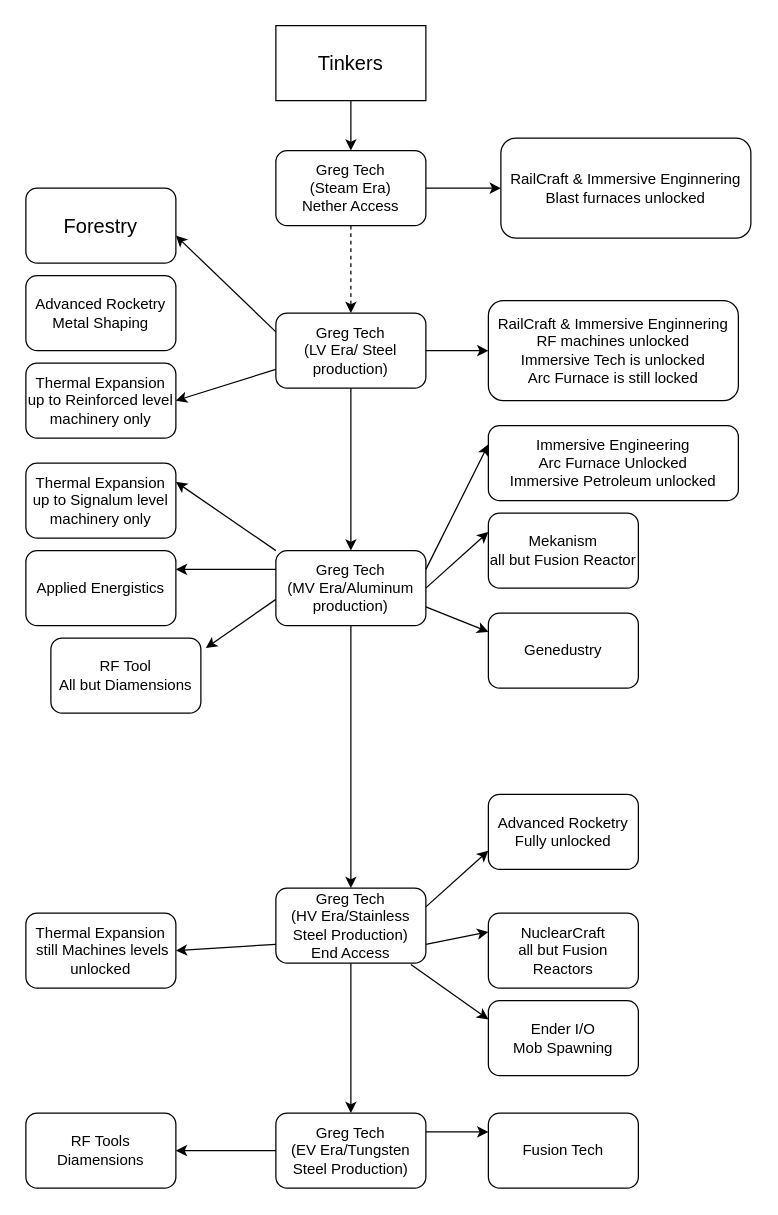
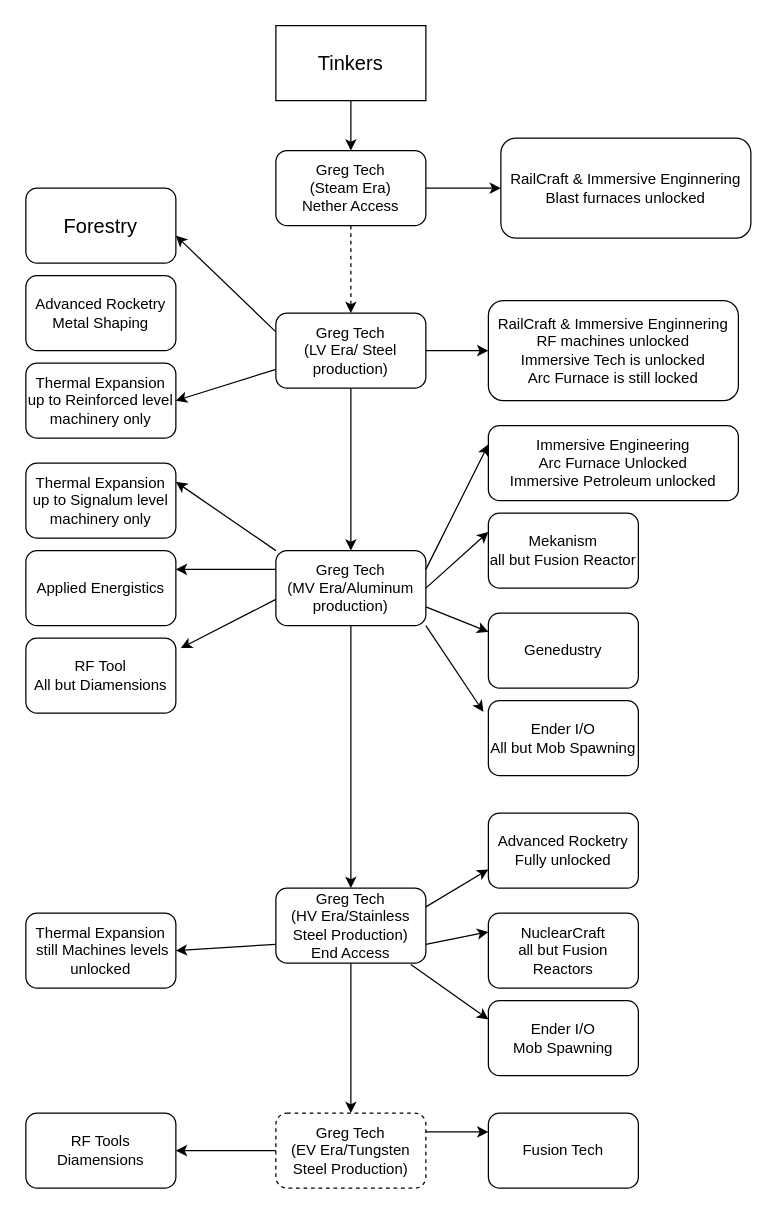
  <mxCell id="0" />
  <mxCell id="1" parent="0" />
  <mxCell id="2" style="edgeStyle=orthogonalEdgeStyle;rounded=0;orthogonalLoop=1;jettySize=auto;html=1;exitX=0.5;exitY=1;exitDx=0;exitDy=0;entryX=0.5;entryY=0;entryDx=0;entryDy=0;" edge="1" parent="1" source="3" target="5"><mxGeometry relative="1" as="geometry" /></mxCell>
  <mxCell id="3" value="&lt;font style=&quot;font-size: 16px&quot;&gt;Tinkers&lt;/font&gt;" style="rounded=0;whiteSpace=wrap;html=1;" parent="1" vertex="1"><mxGeometry x="220" y="20" width="120" height="60" as="geometry" /></mxCell>
  <mxCell id="4" value="&lt;font style=&quot;font-size: 16px&quot;&gt;Forestry&lt;/font&gt;" style="rounded=1;whiteSpace=wrap;html=1;" parent="1" vertex="1"><mxGeometry x="20" y="150" width="120" height="60" as="geometry" /></mxCell>
  <mxCell id="5" value="&lt;div&gt;Greg Tech &lt;br&gt;&lt;/div&gt;&lt;div&gt;(Steam Era)&lt;/div&gt;Nether Access" style="rounded=1;whiteSpace=wrap;html=1;" vertex="1" parent="1"><mxGeometry x="220" y="120" width="120" height="60" as="geometry" /></mxCell>
  <mxCell id="6" value="&lt;div&gt;Greg Tech&lt;/div&gt;&lt;div&gt;(LV Era/ Steel production)&lt;br&gt;&lt;/div&gt;" style="rounded=1;whiteSpace=wrap;html=1;" vertex="1" parent="1"><mxGeometry x="220" y="250" width="120" height="60" as="geometry" /></mxCell>
  <mxCell id="7" value="" style="endArrow=classic;html=1;exitX=0.5;exitY=1;exitDx=0;exitDy=0;entryX=0.5;entryY=0;entryDx=0;entryDy=0;dashed=1;" edge="1" parent="1" source="5" target="6"><mxGeometry width="50" height="50" relative="1" as="geometry"><mxPoint x="270" y="250" as="sourcePoint" /><mxPoint x="320" y="200" as="targetPoint" /></mxGeometry></mxCell>
  <mxCell id="8" value="&lt;div&gt;RailCraft &amp;amp; Immersive Enginnering&lt;/div&gt;&lt;div&gt;Blast &lt;span style=&quot;background-color: rgb(255 , 255 , 255)&quot;&gt;&lt;span style=&quot;background-position: 0% 0% ; background-repeat: repeat ; background-attachment: scroll ; background-image: none ; background-size: auto&quot;&gt;furnaces unlocked&lt;br&gt;&lt;/span&gt;&lt;/span&gt;&lt;/div&gt;" style="rounded=1;whiteSpace=wrap;html=1;" vertex="1" parent="1"><mxGeometry x="400" y="110" width="200" height="80" as="geometry" /></mxCell>
  <mxCell id="9" value="" style="endArrow=classic;html=1;exitX=1;exitY=0.5;exitDx=0;exitDy=0;entryX=0;entryY=0.5;entryDx=0;entryDy=0;" edge="1" parent="1" source="5" target="8"><mxGeometry width="50" height="50" relative="1" as="geometry"><mxPoint x="340" y="200" as="sourcePoint" /><mxPoint x="390" y="150" as="targetPoint" /></mxGeometry></mxCell>
  <mxCell id="10" value="&lt;div&gt;RailCraft &amp;amp; Immersive Enginnering&lt;/div&gt;&lt;div&gt;RF machines unlocked&lt;/div&gt;&lt;div&gt;Immersive Tech is unlocked&lt;br&gt;&lt;/div&gt;&lt;div&gt;Arc Furnace is still locked &lt;br&gt;&lt;/div&gt;" style="rounded=1;whiteSpace=wrap;html=1;" vertex="1" parent="1"><mxGeometry x="390" y="240" width="200" height="80" as="geometry" /></mxCell>
  <mxCell id="11" value="" style="endArrow=classic;html=1;exitX=1;exitY=0.5;exitDx=0;exitDy=0;entryX=0;entryY=0.5;entryDx=0;entryDy=0;" edge="1" parent="1" source="6" target="10"><mxGeometry width="50" height="50" relative="1" as="geometry"><mxPoint x="350" y="320" as="sourcePoint" /><mxPoint x="400" y="270" as="targetPoint" /></mxGeometry></mxCell>
  <mxCell id="12" value="&lt;div&gt;Greg Tech&lt;/div&gt;&lt;div&gt;(MV Era/Aluminum production)&lt;br&gt;&lt;/div&gt;" style="rounded=1;whiteSpace=wrap;html=1;" vertex="1" parent="1"><mxGeometry x="220" y="440" width="120" height="60" as="geometry" /></mxCell>
  <mxCell id="13" value="&lt;div&gt;Immersive Engineering&lt;/div&gt;&lt;div&gt;Arc Furnace Unlocked&lt;/div&gt;&lt;div&gt;Immersive Petroleum unlocked&lt;br&gt;&lt;/div&gt;" style="rounded=1;whiteSpace=wrap;html=1;" vertex="1" parent="1"><mxGeometry x="390" y="340" width="200" height="60" as="geometry" /></mxCell>
  <mxCell id="14" value="" style="endArrow=classic;html=1;exitX=0.5;exitY=1;exitDx=0;exitDy=0;entryX=0.5;entryY=0;entryDx=0;entryDy=0;" edge="1" parent="1" source="6" target="12"><mxGeometry width="50" height="50" relative="1" as="geometry"><mxPoint x="280" y="279.289" as="sourcePoint" /><mxPoint x="350" y="280" as="targetPoint" /></mxGeometry></mxCell>
  <mxCell id="15" value="" style="endArrow=classic;html=1;exitX=1;exitY=0.25;exitDx=0;exitDy=0;entryX=0;entryY=0.25;entryDx=0;entryDy=0;" edge="1" parent="1" source="12" target="13"><mxGeometry width="50" height="50" relative="1" as="geometry"><mxPoint x="340" y="450" as="sourcePoint" /><mxPoint x="390" y="400" as="targetPoint" /></mxGeometry></mxCell>
  <mxCell id="16" style="edgeStyle=orthogonalEdgeStyle;rounded=0;orthogonalLoop=1;jettySize=auto;html=1;exitX=0.5;exitY=1;exitDx=0;exitDy=0;entryX=0.5;entryY=0;entryDx=0;entryDy=0;" edge="1" parent="1" source="17" target="28"><mxGeometry relative="1" as="geometry" /></mxCell>
  <mxCell id="17" value="&lt;div&gt;Greg Tech&lt;/div&gt;&lt;div&gt;(HV Era/Stainless Steel Production)&lt;br&gt;&lt;/div&gt;&lt;div&gt;End Access&lt;br&gt;&lt;/div&gt;" style="rounded=1;whiteSpace=wrap;html=1;" vertex="1" parent="1"><mxGeometry x="220" y="710" width="120" height="60" as="geometry" /></mxCell>
  <mxCell id="18" value="" style="endArrow=classic;html=1;exitX=0.5;exitY=1;exitDx=0;exitDy=0;entryX=0.5;entryY=0;entryDx=0;entryDy=0;" edge="1" parent="1" source="12" target="17"><mxGeometry width="50" height="50" relative="1" as="geometry"><mxPoint x="280" y="410" as="sourcePoint" /><mxPoint x="330" y="360" as="targetPoint" /></mxGeometry></mxCell>
- <mxCell id="19" value="&lt;div&gt;Advanced Rocketry&lt;/div&gt;&lt;div&gt;Fully unlocked&lt;br&gt;&lt;/div&gt;" style="rounded=1;whiteSpace=wrap;html=1;" vertex="1" parent="1"><mxGeometry x="390" y="635" width="120" height="60" as="geometry" /></mxCell>
+ <mxCell id="19" value="&lt;div&gt;Advanced Rocketry&lt;/div&gt;&lt;div&gt;Fully unlocked&lt;br&gt;&lt;/div&gt;" style="rounded=1;whiteSpace=wrap;html=1;" vertex="1" parent="1"><mxGeometry x="390" y="650" width="120" height="60" as="geometry" /></mxCell>
  <mxCell id="20" value="&lt;div&gt;Advanced Rocketry&lt;/div&gt;&lt;div&gt;Metal Shaping&lt;br&gt;&lt;/div&gt;" style="rounded=1;whiteSpace=wrap;html=1;" vertex="1" parent="1"><mxGeometry x="20" y="220" width="120" height="60" as="geometry" /></mxCell>
  <mxCell id="21" value="" style="endArrow=classic;html=1;exitX=1;exitY=0.25;exitDx=0;exitDy=0;entryX=0;entryY=0.75;entryDx=0;entryDy=0;" edge="1" parent="1" source="17" target="19"><mxGeometry width="50" height="50" relative="1" as="geometry"><mxPoint x="350" y="790" as="sourcePoint" /><mxPoint x="400" y="740" as="targetPoint" /></mxGeometry></mxCell>
  <mxCell id="22" value="&lt;div&gt;Thermal Expansion&lt;/div&gt;&lt;div&gt;up to Reinforced level machinery only&lt;br&gt;&lt;/div&gt;" style="rounded=1;whiteSpace=wrap;html=1;" vertex="1" parent="1"><mxGeometry x="20" y="290" width="120" height="60" as="geometry" /></mxCell>
  <mxCell id="23" value="" style="endArrow=classic;html=1;entryX=1;entryY=0.5;entryDx=0;entryDy=0;exitX=0;exitY=0.75;exitDx=0;exitDy=0;" edge="1" parent="1" source="6" target="22"><mxGeometry width="50" height="50" relative="1" as="geometry"><mxPoint x="220" y="290" as="sourcePoint" /><mxPoint x="270" y="240" as="targetPoint" /></mxGeometry></mxCell>
  <mxCell id="24" value="&lt;div&gt;Thermal Expansion&lt;/div&gt;&lt;div&gt;up to Signalum level machinery only&lt;br&gt;&lt;/div&gt;" style="rounded=1;whiteSpace=wrap;html=1;" vertex="1" parent="1"><mxGeometry x="20" y="370" width="120" height="60" as="geometry" /></mxCell>
  <mxCell id="25" value="&lt;div&gt;Thermal Expansion&lt;/div&gt;&lt;div&gt;&amp;nbsp;still Machines levels unlocked&lt;br&gt;&lt;/div&gt;" style="rounded=1;whiteSpace=wrap;html=1;" vertex="1" parent="1"><mxGeometry x="20" y="730" width="120" height="60" as="geometry" /></mxCell>
  <mxCell id="26" value="" style="endArrow=classic;html=1;exitX=0;exitY=0.25;exitDx=0;exitDy=0;entryX=1;entryY=0.633;entryDx=0;entryDy=0;entryPerimeter=0;" edge="1" parent="1" source="6" target="4"><mxGeometry width="50" height="50" relative="1" as="geometry"><mxPoint x="160" y="170" as="sourcePoint" /><mxPoint x="210" y="120" as="targetPoint" /></mxGeometry></mxCell>
  <mxCell id="27" value="" style="endArrow=classic;html=1;entryX=1;entryY=0.25;entryDx=0;entryDy=0;exitX=0;exitY=0;exitDx=0;exitDy=0;" edge="1" parent="1" source="12" target="24"><mxGeometry width="50" height="50" relative="1" as="geometry"><mxPoint x="218" y="385" as="sourcePoint" /><mxPoint x="270" y="390" as="targetPoint" /></mxGeometry></mxCell>
- <mxCell id="28" value="&lt;div&gt;Greg Tech&lt;/div&gt;&lt;div&gt;(EV Era/Tungsten Steel Production)&lt;br&gt;&lt;/div&gt;" style="rounded=1;whiteSpace=wrap;html=1;" vertex="1" parent="1"><mxGeometry x="220" y="890" width="120" height="60" as="geometry" /></mxCell>
+ <mxCell id="28" value="&lt;div&gt;Greg Tech&lt;/div&gt;&lt;div&gt;(EV Era/Tungsten Steel Production)&lt;br&gt;&lt;/div&gt;" style="rounded=1;whiteSpace=wrap;html=1;dashed=1;" vertex="1" parent="1"><mxGeometry x="220" y="890" width="120" height="60" as="geometry" /></mxCell>
  <mxCell id="29" value="RF Tools Diamensions" style="rounded=1;whiteSpace=wrap;html=1;" vertex="1" parent="1"><mxGeometry x="20" y="890" width="120" height="60" as="geometry" /></mxCell>
  <mxCell id="30" value="" style="endArrow=classic;html=1;entryX=1;entryY=0.5;entryDx=0;entryDy=0;exitX=0;exitY=0.5;exitDx=0;exitDy=0;" edge="1" parent="1" source="28" target="29"><mxGeometry width="50" height="50" relative="1" as="geometry"><mxPoint x="160" y="960" as="sourcePoint" /><mxPoint x="210" y="910" as="targetPoint" /></mxGeometry></mxCell>
  <mxCell id="31" value="&lt;div&gt;Ender I/O&lt;/div&gt;Mob Spawning" style="rounded=1;whiteSpace=wrap;html=1;" vertex="1" parent="1"><mxGeometry x="390" y="800" width="120" height="60" as="geometry" /></mxCell>
  <mxCell id="32" value="" style="endArrow=classic;html=1;exitX=0.9;exitY=1.017;exitDx=0;exitDy=0;entryX=0;entryY=0.25;entryDx=0;entryDy=0;exitPerimeter=0;" edge="1" parent="1" source="17" target="31"><mxGeometry width="50" height="50" relative="1" as="geometry"><mxPoint x="340" y="950" as="sourcePoint" /><mxPoint x="397" y="903" as="targetPoint" /></mxGeometry></mxCell>
  <mxCell id="33" value="&lt;div&gt;Mekanism&lt;/div&gt;&lt;div&gt;all but Fusion Reactor&lt;br&gt;&lt;/div&gt;" style="rounded=1;whiteSpace=wrap;html=1;" vertex="1" parent="1"><mxGeometry x="390" y="410" width="120" height="60" as="geometry" /></mxCell>
  <mxCell id="34" value="" style="endArrow=classic;html=1;exitX=1;exitY=0.5;exitDx=0;exitDy=0;entryX=0;entryY=0.25;entryDx=0;entryDy=0;" edge="1" parent="1" source="12" target="33"><mxGeometry width="50" height="50" relative="1" as="geometry"><mxPoint x="320" y="500" as="sourcePoint" /><mxPoint x="370" y="450" as="targetPoint" /></mxGeometry></mxCell>
  <mxCell id="35" value="&lt;div&gt;NuclearCraft&lt;/div&gt;&lt;div&gt;all but Fusion Reactors&lt;br&gt;&lt;/div&gt;" style="rounded=1;whiteSpace=wrap;html=1;" vertex="1" parent="1"><mxGeometry x="390" y="730" width="120" height="60" as="geometry" /></mxCell>
  <mxCell id="36" value="" style="endArrow=classic;html=1;exitX=1;exitY=0.75;exitDx=0;exitDy=0;entryX=0;entryY=0.25;entryDx=0;entryDy=0;" edge="1" parent="1" source="17" target="35"><mxGeometry width="50" height="50" relative="1" as="geometry"><mxPoint x="340" y="850" as="sourcePoint" /><mxPoint x="390" y="800" as="targetPoint" /></mxGeometry></mxCell>
  <mxCell id="37" value="Applied Energistics" style="rounded=1;whiteSpace=wrap;html=1;" vertex="1" parent="1"><mxGeometry x="20" y="440" width="120" height="60" as="geometry" /></mxCell>
  <mxCell id="38" value="" style="endArrow=classic;html=1;entryX=1;entryY=0.5;entryDx=0;entryDy=0;exitX=0;exitY=0.75;exitDx=0;exitDy=0;" edge="1" parent="1" source="17" target="25"><mxGeometry width="50" height="50" relative="1" as="geometry"><mxPoint x="170" y="810" as="sourcePoint" /><mxPoint x="220" y="760" as="targetPoint" /></mxGeometry></mxCell>
  <mxCell id="39" value="" style="endArrow=classic;html=1;entryX=1;entryY=0.25;entryDx=0;entryDy=0;exitX=0;exitY=0.25;exitDx=0;exitDy=0;" edge="1" parent="1" source="12" target="37"><mxGeometry width="50" height="50" relative="1" as="geometry"><mxPoint x="160" y="490" as="sourcePoint" /><mxPoint x="210" y="440" as="targetPoint" /></mxGeometry></mxCell>
  <mxCell id="40" value="Genedustry" style="rounded=1;whiteSpace=wrap;html=1;" vertex="1" parent="1"><mxGeometry x="390" y="490" width="120" height="60" as="geometry" /></mxCell>
  <mxCell id="41" value="" style="endArrow=classic;html=1;entryX=0;entryY=0.25;entryDx=0;entryDy=0;exitX=1;exitY=0.75;exitDx=0;exitDy=0;" edge="1" parent="1" source="12" target="40"><mxGeometry width="50" height="50" relative="1" as="geometry"><mxPoint x="310" y="530" as="sourcePoint" /><mxPoint x="360" y="480" as="targetPoint" /></mxGeometry></mxCell>
  <mxCell id="42" value="&lt;div&gt;Fusion Tech&lt;/div&gt;" style="rounded=1;whiteSpace=wrap;html=1;" vertex="1" parent="1"><mxGeometry x="390" y="890" width="120" height="60" as="geometry" /></mxCell>
  <mxCell id="43" value="" style="endArrow=classic;html=1;entryX=0;entryY=0.25;entryDx=0;entryDy=0;exitX=1;exitY=0.25;exitDx=0;exitDy=0;" edge="1" parent="1" source="28" target="42"><mxGeometry width="50" height="50" relative="1" as="geometry"><mxPoint x="300" y="1030" as="sourcePoint" /><mxPoint x="350" y="980" as="targetPoint" /></mxGeometry></mxCell>
- <mxCell id="44" value="&lt;div&gt;RF Tool&lt;/div&gt;&lt;div&gt;All but Diamensions&lt;br&gt;&lt;/div&gt;" style="rounded=1;whiteSpace=wrap;html=1;" vertex="1" parent="1"><mxGeometry x="40" y="510" width="120" height="60" as="geometry" /></mxCell>
+ <mxCell id="44" value="&lt;div&gt;RF Tool&lt;/div&gt;&lt;div&gt;All but Diamensions&lt;br&gt;&lt;/div&gt;" style="rounded=1;whiteSpace=wrap;html=1;" vertex="1" parent="1"><mxGeometry x="20" y="510" width="120" height="60" as="geometry" /></mxCell>
  <mxCell id="45" value="" style="endArrow=classic;html=1;entryX=1.033;entryY=0.133;entryDx=0;entryDy=0;entryPerimeter=0;exitX=0;exitY=0.65;exitDx=0;exitDy=0;exitPerimeter=0;" edge="1" parent="1" source="12" target="44"><mxGeometry width="50" height="50" relative="1" as="geometry"><mxPoint x="180" y="550" as="sourcePoint" /><mxPoint x="230" y="500" as="targetPoint" /></mxGeometry></mxCell>
+ <mxCell id="46" value="&lt;div&gt;Ender I/O&lt;/div&gt;All but Mob Spawning" style="rounded=1;whiteSpace=wrap;html=1;" vertex="1" parent="1"><mxGeometry x="390" y="560" width="120" height="60" as="geometry" /></mxCell>
+ <mxCell id="47" value="" style="endArrow=classic;html=1;entryX=-0.033;entryY=0.15;entryDx=0;entryDy=0;entryPerimeter=0;exitX=1;exitY=1;exitDx=0;exitDy=0;" edge="1" parent="1" source="12" target="46"><mxGeometry width="50" height="50" relative="1" as="geometry"><mxPoint x="310" y="610" as="sourcePoint" /><mxPoint x="360" y="560" as="targetPoint" /></mxGeometry></mxCell>
